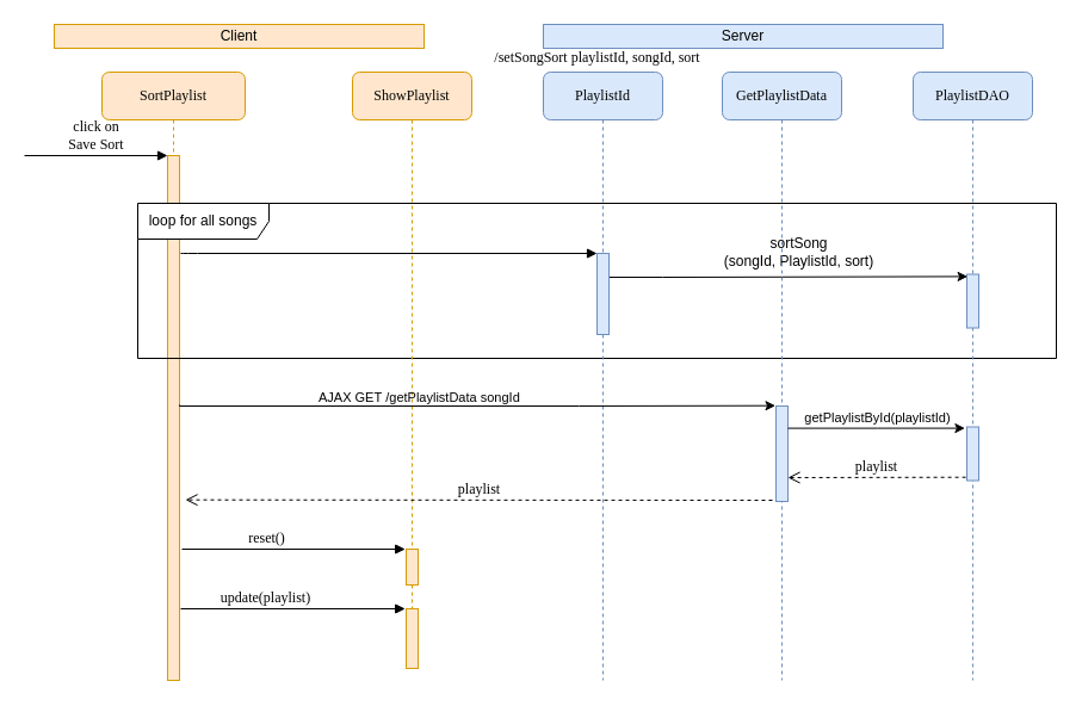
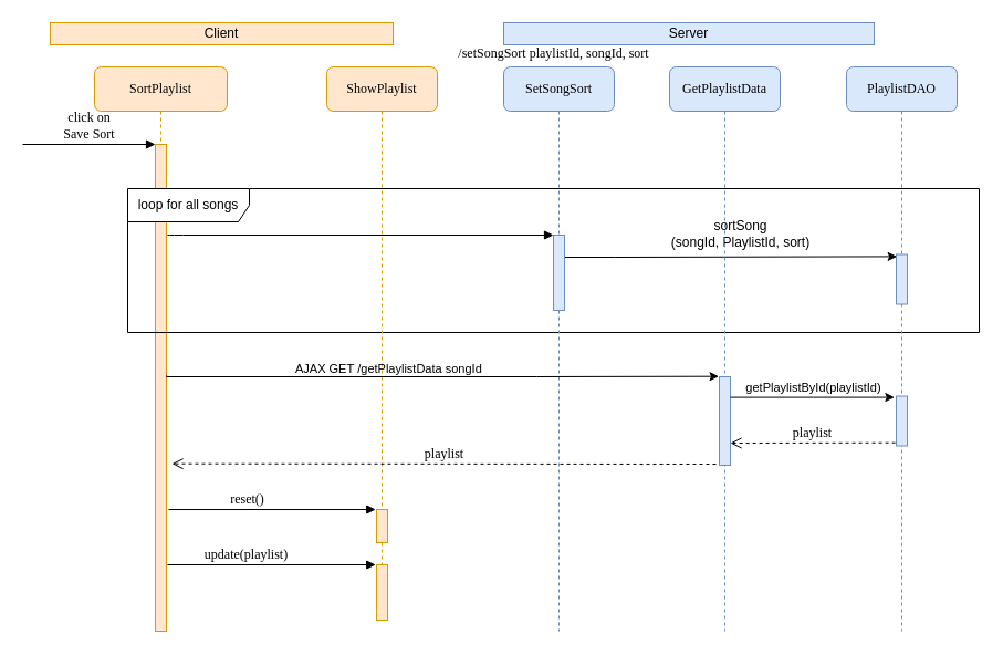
  <mxCell id="0" />
  <mxCell id="1" parent="0" />
  <mxCell id="2" value="SortPlaylist" style="shape=umlLifeline;perimeter=lifelinePerimeter;whiteSpace=wrap;html=1;container=1;collapsible=0;recursiveResize=0;outlineConnect=0;rounded=1;shadow=0;comic=0;labelBackgroundColor=none;strokeWidth=1;fontFamily=Verdana;fontSize=12;align=center;fillColor=#ffe6cc;strokeColor=#d79b00;" parent="1" vertex="1"><mxGeometry x="85" y="60" width="120" height="510" as="geometry" /></mxCell>
  <mxCell id="3" value="" style="html=1;points=[];perimeter=orthogonalPerimeter;rounded=0;shadow=0;comic=0;labelBackgroundColor=none;strokeWidth=1;fontFamily=Verdana;fontSize=12;align=center;fillColor=#ffe6cc;strokeColor=#d79b00;" parent="2" vertex="1"><mxGeometry x="55" y="70" width="10" height="440" as="geometry" /></mxCell>
  <mxCell id="4" value="loop for all songs" style="shape=umlFrame;whiteSpace=wrap;html=1;fontSize=12;width=110;height=30;" vertex="1" parent="2"><mxGeometry x="30" y="110" width="770" height="130" as="geometry" /></mxCell>
  <mxCell id="5" value="ShowPlaylist" style="shape=umlLifeline;perimeter=lifelinePerimeter;whiteSpace=wrap;html=1;container=1;collapsible=0;recursiveResize=0;outlineConnect=0;rounded=1;shadow=0;comic=0;labelBackgroundColor=none;strokeWidth=1;fontFamily=Verdana;fontSize=12;align=center;fillColor=#ffe6cc;strokeColor=#d79b00;" parent="1" vertex="1"><mxGeometry x="295" y="60" width="100" height="500" as="geometry" /></mxCell>
  <mxCell id="6" value="" style="html=1;points=[];perimeter=orthogonalPerimeter;rounded=0;shadow=0;comic=0;labelBackgroundColor=none;strokeWidth=1;fontFamily=Verdana;fontSize=12;align=center;fillColor=#ffe6cc;strokeColor=#d79b00;" parent="5" vertex="1"><mxGeometry x="45" y="400" width="10" height="30" as="geometry" /></mxCell>
- <mxCell id="7" value="PlaylistId" style="shape=umlLifeline;perimeter=lifelinePerimeter;whiteSpace=wrap;html=1;container=1;collapsible=0;recursiveResize=0;outlineConnect=0;rounded=1;shadow=0;comic=0;labelBackgroundColor=none;strokeWidth=1;fontFamily=Verdana;fontSize=12;align=center;fillColor=#dae8fc;strokeColor=#6c8ebf;" parent="1" vertex="1"><mxGeometry x="455" y="60" width="100" height="510" as="geometry" /></mxCell>
+ <mxCell id="7" value="SetSongSort" style="shape=umlLifeline;perimeter=lifelinePerimeter;whiteSpace=wrap;html=1;container=1;collapsible=0;recursiveResize=0;outlineConnect=0;rounded=1;shadow=0;comic=0;labelBackgroundColor=none;strokeWidth=1;fontFamily=Verdana;fontSize=12;align=center;fillColor=#dae8fc;strokeColor=#6c8ebf;" parent="1" vertex="1"><mxGeometry x="455" y="60" width="100" height="510" as="geometry" /></mxCell>
  <mxCell id="8" value="&lt;font style=&quot;font-size: 12px&quot;&gt;sortSong&lt;br&gt;(songId, PlaylistId, sort)&lt;/font&gt;" style="edgeStyle=orthogonalEdgeStyle;rounded=0;orthogonalLoop=1;jettySize=auto;html=1;entryX=0.06;entryY=0.042;entryDx=0;entryDy=0;entryPerimeter=0;fontSize=11;" parent="1" source="9" target="15" edge="1"><mxGeometry x="0.056" y="21" relative="1" as="geometry"><Array as="points"><mxPoint x="555" y="232" /><mxPoint x="555" y="232" /></Array><mxPoint as="offset" /></mxGeometry></mxCell>
  <mxCell id="9" value="" style="html=1;points=[];perimeter=orthogonalPerimeter;rounded=0;shadow=0;comic=0;labelBackgroundColor=none;strokeWidth=1;fontFamily=Verdana;fontSize=12;align=center;fillColor=#dae8fc;strokeColor=#6c8ebf;" parent="1" vertex="1"><mxGeometry x="500" y="212" width="10" height="68" as="geometry" /></mxCell>
  <mxCell id="10" value="AJAX GET &lt;br&gt;/setSongSort playlistId, songId, sort" style="html=1;verticalAlign=bottom;endArrow=block;entryX=0;entryY=0;labelBackgroundColor=none;fontFamily=Verdana;fontSize=12;edgeStyle=elbowEdgeStyle;elbow=vertical;" parent="1" target="9" edge="1"><mxGeometry x="1" y="155" relative="1" as="geometry"><mxPoint x="151" y="212" as="sourcePoint" /><Array as="points"><mxPoint x="155" y="212" /></Array><mxPoint as="offset" /></mxGeometry></mxCell>
  <mxCell id="11" value="click on&lt;br&gt;Save Sort" style="html=1;verticalAlign=bottom;endArrow=block;entryX=0;entryY=0;labelBackgroundColor=none;fontFamily=Verdana;fontSize=12;edgeStyle=elbowEdgeStyle;elbow=vertical;" parent="1" target="3" edge="1"><mxGeometry relative="1" as="geometry"><mxPoint x="20" y="130" as="sourcePoint" /></mxGeometry></mxCell>
  <mxCell id="12" value="Client" style="rounded=0;whiteSpace=wrap;html=1;fontSize=12;fillColor=#ffe6cc;strokeColor=#d79b00;" parent="1" vertex="1"><mxGeometry x="45" y="20" width="310" height="20" as="geometry" /></mxCell>
  <mxCell id="13" value="Server" style="rounded=0;whiteSpace=wrap;html=1;fontSize=12;fillColor=#dae8fc;strokeColor=#6c8ebf;" parent="1" vertex="1"><mxGeometry x="455" y="20" width="335" height="20" as="geometry" /></mxCell>
  <mxCell id="14" value="PlaylistDAO" style="shape=umlLifeline;perimeter=lifelinePerimeter;whiteSpace=wrap;html=1;container=1;collapsible=0;recursiveResize=0;outlineConnect=0;rounded=1;shadow=0;comic=0;labelBackgroundColor=none;strokeWidth=1;fontFamily=Verdana;fontSize=12;align=center;fillColor=#dae8fc;strokeColor=#6c8ebf;" parent="1" vertex="1"><mxGeometry x="765" y="60" width="100" height="510" as="geometry" /></mxCell>
  <mxCell id="15" value="" style="html=1;points=[];perimeter=orthogonalPerimeter;rounded=0;shadow=0;comic=0;labelBackgroundColor=none;strokeWidth=1;fontFamily=Verdana;fontSize=12;align=center;fillColor=#dae8fc;strokeColor=#6c8ebf;" parent="14" vertex="1"><mxGeometry x="45" y="169.5" width="10" height="45" as="geometry" /></mxCell>
  <mxCell id="16" value="" style="html=1;points=[];perimeter=orthogonalPerimeter;rounded=0;shadow=0;comic=0;labelBackgroundColor=none;strokeWidth=1;fontFamily=Verdana;fontSize=12;align=center;fillColor=#dae8fc;strokeColor=#6c8ebf;" vertex="1" parent="14"><mxGeometry x="45" y="297.5" width="10" height="45" as="geometry" /></mxCell>
  <mxCell id="17" value="reset()" style="html=1;verticalAlign=bottom;endArrow=block;labelBackgroundColor=none;fontFamily=Verdana;fontSize=12;edgeStyle=elbowEdgeStyle;elbow=vertical;entryX=-0.08;entryY=0.004;entryDx=0;entryDy=0;entryPerimeter=0;" parent="1" edge="1" target="6"><mxGeometry x="-0.242" relative="1" as="geometry"><mxPoint x="152" y="460" as="sourcePoint" /><mxPoint x="377" y="481" as="targetPoint" /><Array as="points"><mxPoint x="255" y="460" /></Array><mxPoint as="offset" /></mxGeometry></mxCell>
  <mxCell id="18" value="GetPlaylistData" style="shape=umlLifeline;perimeter=lifelinePerimeter;whiteSpace=wrap;html=1;container=1;collapsible=0;recursiveResize=0;outlineConnect=0;rounded=1;shadow=0;comic=0;labelBackgroundColor=none;strokeWidth=1;fontFamily=Verdana;fontSize=12;align=center;fillColor=#dae8fc;strokeColor=#6c8ebf;" parent="1" vertex="1"><mxGeometry x="605" y="60" width="100" height="510" as="geometry" /></mxCell>
  <mxCell id="19" value="" style="html=1;points=[];perimeter=orthogonalPerimeter;rounded=0;shadow=0;comic=0;labelBackgroundColor=none;strokeWidth=1;fontFamily=Verdana;fontSize=12;align=center;fillColor=#dae8fc;strokeColor=#6c8ebf;" parent="18" vertex="1"><mxGeometry x="45" y="280" width="10" height="80" as="geometry" /></mxCell>
  <mxCell id="20" value="playlist" style="html=1;verticalAlign=bottom;endArrow=open;dashed=1;endSize=8;labelBackgroundColor=none;fontFamily=Verdana;fontSize=12;edgeStyle=elbowEdgeStyle;elbow=vertical;exitX=-0.088;exitY=0.938;exitDx=0;exitDy=0;exitPerimeter=0;" parent="18" source="16" edge="1"><mxGeometry relative="1" as="geometry"><mxPoint x="55" y="340" as="targetPoint" /><Array as="points"><mxPoint x="130" y="340" /><mxPoint x="120" y="290" /><mxPoint x="130" y="280" /><mxPoint x="160" y="280" /></Array><mxPoint x="200" y="340" as="sourcePoint" /></mxGeometry></mxCell>
  <mxCell id="21" style="edgeStyle=orthogonalEdgeStyle;rounded=0;orthogonalLoop=1;jettySize=auto;html=1;fontSize=11;entryX=-0.048;entryY=-0.004;entryDx=0;entryDy=0;entryPerimeter=0;" parent="1" target="19" edge="1"><mxGeometry relative="1" as="geometry"><mxPoint x="805" y="333" as="targetPoint" /><Array as="points"><mxPoint x="150" y="340" /><mxPoint x="485" y="340" /></Array><mxPoint x="150" y="339" as="sourcePoint" /></mxGeometry></mxCell>
  <mxCell id="22" value="AJAX GET&amp;nbsp;/getPlaylistData songId" style="text;html=1;fontSize=11;" parent="1" vertex="1"><mxGeometry x="265" y="320" width="200" height="30" as="geometry" /></mxCell>
  <mxCell id="23" value="playlist" style="html=1;verticalAlign=bottom;endArrow=open;dashed=1;endSize=8;labelBackgroundColor=none;fontFamily=Verdana;fontSize=12;edgeStyle=elbowEdgeStyle;elbow=vertical;" parent="1" edge="1"><mxGeometry relative="1" as="geometry"><mxPoint x="155" y="419" as="targetPoint" /><Array as="points"><mxPoint x="738.67" y="418.67" /><mxPoint x="728.67" y="368.67" /><mxPoint x="738.67" y="358.67" /><mxPoint x="768.67" y="358.67" /></Array><mxPoint x="647" y="419" as="sourcePoint" /></mxGeometry></mxCell>
  <mxCell id="24" value="" style="html=1;points=[];perimeter=orthogonalPerimeter;rounded=0;shadow=0;comic=0;labelBackgroundColor=none;strokeWidth=1;fontFamily=Verdana;fontSize=12;align=center;fillColor=#ffe6cc;strokeColor=#d79b00;" vertex="1" parent="1"><mxGeometry x="340" y="510" width="10" height="50" as="geometry" /></mxCell>
  <mxCell id="25" value="update(playlist)" style="html=1;verticalAlign=bottom;endArrow=block;labelBackgroundColor=none;fontFamily=Verdana;fontSize=12;edgeStyle=elbowEdgeStyle;elbow=vertical;entryX=-0.08;entryY=0.004;entryDx=0;entryDy=0;entryPerimeter=0;" edge="1" parent="1" target="24"><mxGeometry x="-0.242" relative="1" as="geometry"><mxPoint x="151" y="510" as="sourcePoint" /><mxPoint x="376" y="531" as="targetPoint" /><Array as="points" /><mxPoint as="offset" /></mxGeometry></mxCell>
  <mxCell id="26" value="getPlaylistById(playlistId)" style="edgeStyle=orthogonalEdgeStyle;rounded=0;orthogonalLoop=1;jettySize=auto;html=1;fontSize=11;entryX=-0.16;entryY=0.024;entryDx=0;entryDy=0;entryPerimeter=0;" parent="1" source="19" target="16" edge="1"><mxGeometry x="0.013" y="9" relative="1" as="geometry"><Array as="points"><mxPoint x="735" y="359" /></Array><mxPoint as="offset" /><mxPoint x="805" y="359" as="targetPoint" /></mxGeometry></mxCell>
